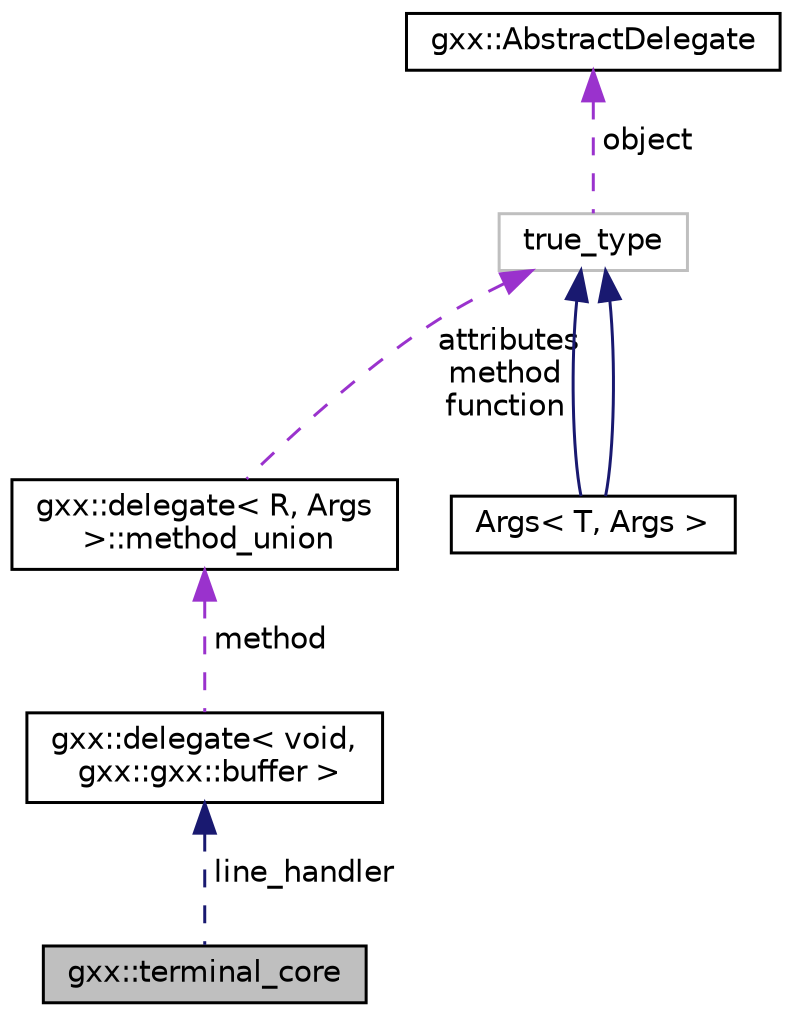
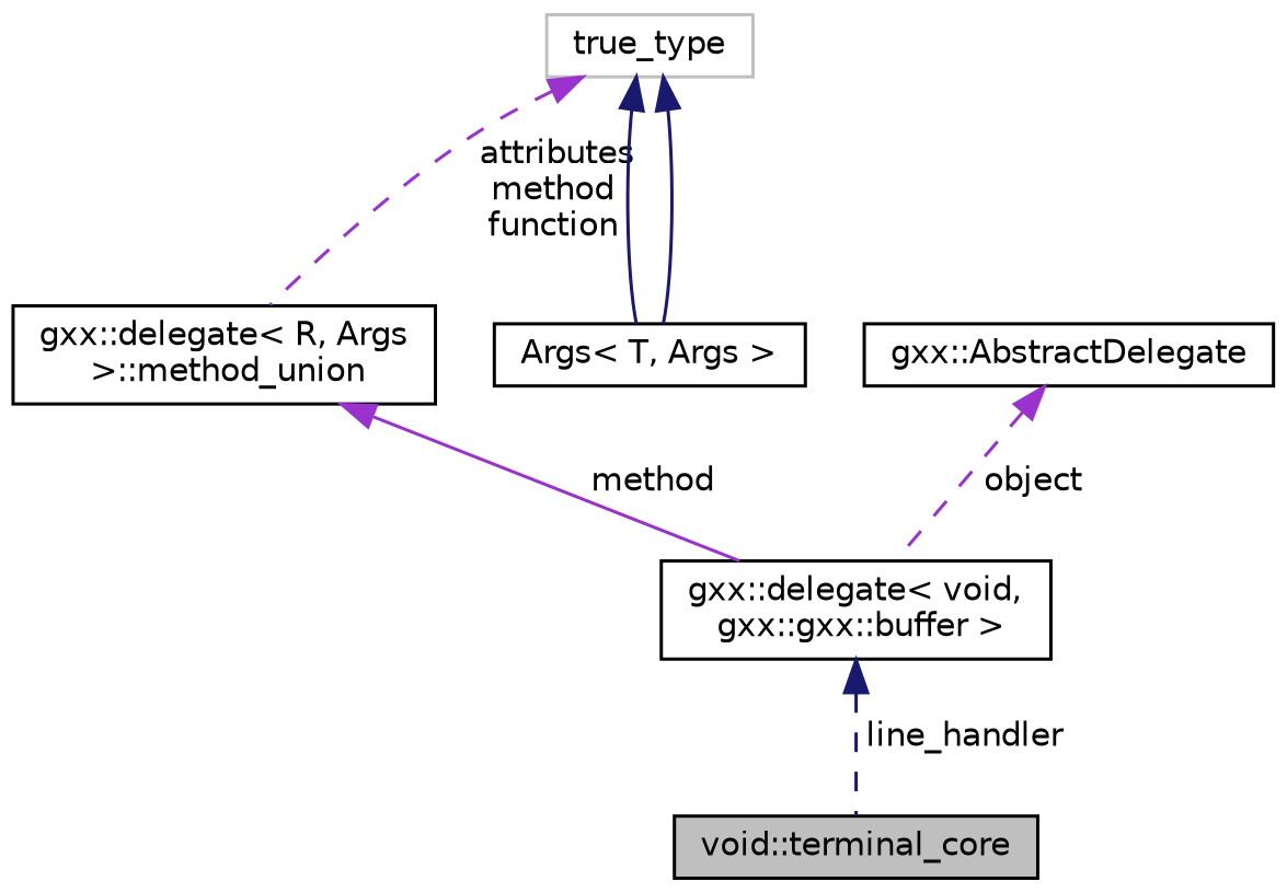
  digraph {
    node [color=black fillcolor=white fontname=Helvetica fontsize=10 shape=record style=filled]
    edge [color=midnightblue dir=back fontname=Helvetica fontsize=10 labelfontname=Helvetica labelfontsize=10 style=dashed]
-   n1 [fillcolor=grey75 fontcolor=black height=0.2 label="gxx::terminal_core" width=0.4]
+   n1 [fillcolor=grey75 fontcolor=black height=0.2 label="void::terminal_core" width=0.4]
    n2 [height=0.2 label="gxx::delegate\< void,\l gxx::gxx::buffer \>" width=0.4]
    n3 [height=0.2 label="gxx::delegate\< R, Args\l \>::method_union" width=0.4]
    n4 [height=0.2 label="Args\< T, Args \>" width=0.4]
    n5 [color=grey75 height=0.2 label=true_type width=0.4]
    n6 [height=0.2 label="gxx::AbstractDelegate" width=0.4]
    n2 -> n1 [label=" line_handler"]
-   n3 -> n2 [color=darkorchid3 label=" method"]
+   n3 -> n2 [color=darkorchid3 label=" method" style=solid]
    n5 -> n3 [color=darkorchid3 label=" attributes\nmethod\nfunction"]
    n5 -> n4 [style=solid]
    n5 -> n4 [style=solid]
-   n6 -> n5 [color=darkorchid3 label=" object"]
+   n6 -> n2 [color=darkorchid3 label=" object"]
  }
